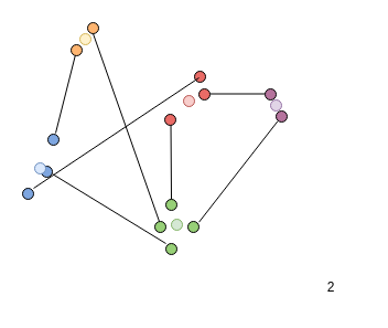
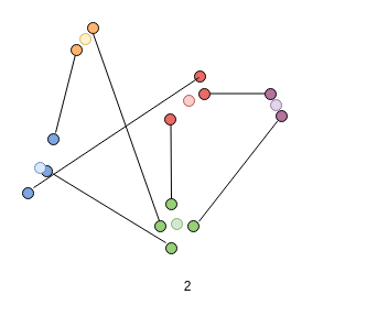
  <mxCell id="0" />
  <mxCell id="1" parent="0" />
  <mxCell id="2" value="" style="ellipse;whiteSpace=wrap;html=1;aspect=fixed;fillColor=#7EA6E0;" parent="1" vertex="1"><mxGeometry x="20" y="170" width="10" height="10" as="geometry" /></mxCell>
  <mxCell id="3" value="" style="ellipse;whiteSpace=wrap;html=1;aspect=fixed;fillColor=#EA6B66;" parent="1" vertex="1"><mxGeometry x="176" y="64" width="10" height="10" as="geometry" /></mxCell>
  <mxCell id="4" value="" style="ellipse;whiteSpace=wrap;html=1;aspect=fixed;fillColor=#97D077;" parent="1" vertex="1"><mxGeometry x="150" y="220" width="10" height="10" as="geometry" /></mxCell>
  <mxCell id="5" value="" style="ellipse;whiteSpace=wrap;html=1;aspect=fixed;fillColor=#B5739D;" parent="1" vertex="1"><mxGeometry x="250" y="100" width="10" height="10" as="geometry" /></mxCell>
  <mxCell id="6" value="" style="endArrow=ERone;startArrow=none;html=1;rounded=0;startFill=0;endFill=0;dashed=1;" parent="1" source="18" edge="1"><mxGeometry width="50" height="50" relative="1" as="geometry"><mxPoint x="50" y="120" as="sourcePoint" /><mxPoint x="70" y="40" as="targetPoint" /></mxGeometry></mxCell>
  <mxCell id="7" value="" style="endArrow=none;startArrow=none;html=1;rounded=0;entryX=0;entryY=0;entryDx=0;entryDy=0;exitX=1;exitY=1;exitDx=0;exitDy=0;startFill=0;endFill=0;" parent="1" edge="1"><mxGeometry width="50" height="50" relative="1" as="geometry"><mxPoint x="47.076" y="157.076" as="sourcePoint" /><mxPoint x="150.004" y="220.004" as="targetPoint" /></mxGeometry></mxCell>
  <mxCell id="8" value="" style="endArrow=none;startArrow=none;html=1;rounded=0;exitX=1;exitY=0;exitDx=0;exitDy=0;startFill=0;endFill=0;" parent="1" edge="1"><mxGeometry width="50" height="50" relative="1" as="geometry"><mxPoint x="179.996" y="200.734" as="sourcePoint" /><mxPoint x="251.46" y="109.27" as="targetPoint" /></mxGeometry></mxCell>
  <mxCell id="9" value="" style="endArrow=none;startArrow=none;html=1;rounded=0;startFill=0;endFill=0;" parent="1" edge="1"><mxGeometry width="50" height="50" relative="1" as="geometry"><mxPoint x="190" y="84.5" as="sourcePoint" /><mxPoint x="240" y="84.5" as="targetPoint" /></mxGeometry></mxCell>
  <mxCell id="10" value="" style="endArrow=none;startArrow=none;html=1;rounded=0;startFill=0;endFill=0;" parent="1" source="15" edge="1"><mxGeometry width="50" height="50" relative="1" as="geometry"><mxPoint x="154.5" y="185" as="sourcePoint" /><mxPoint x="154.5" y="110" as="targetPoint" /></mxGeometry></mxCell>
  <mxCell id="11" value="" style="endArrow=none;startArrow=none;html=1;rounded=0;startFill=0;endFill=0;" parent="1" edge="1"><mxGeometry width="50" height="50" relative="1" as="geometry"><mxPoint x="30" y="170" as="sourcePoint" /><mxPoint x="180" y="70" as="targetPoint" /></mxGeometry></mxCell>
  <mxCell id="12" value="" style="endArrow=ERone;startArrow=none;html=1;rounded=0;entryX=0.5;entryY=1;entryDx=0;entryDy=0;startFill=0;endFill=0;dashed=1;" parent="1" source="20" edge="1"><mxGeometry width="50" height="50" relative="1" as="geometry"><mxPoint x="144" y="200" as="sourcePoint" /><mxPoint x="84" y="20" as="targetPoint" /></mxGeometry></mxCell>
  <mxCell id="13" value="" style="ellipse;whiteSpace=wrap;html=1;aspect=fixed;fillColor=#B5739D;" parent="1" vertex="1"><mxGeometry x="240" y="80" width="10" height="10" as="geometry" /></mxCell>
  <mxCell id="14" value="" style="ellipse;whiteSpace=wrap;html=1;aspect=fixed;fillColor=#97D077;" parent="1" vertex="1"><mxGeometry x="170" y="200" width="10" height="10" as="geometry" /></mxCell>
  <mxCell id="15" value="" style="ellipse;whiteSpace=wrap;html=1;aspect=fixed;fillColor=#97D077;" parent="1" vertex="1"><mxGeometry x="150" y="180" width="10" height="10" as="geometry" /></mxCell>
  <mxCell id="16" value="" style="endArrow=none;startArrow=ERone;html=1;rounded=0;startFill=0;endFill=0;dashed=1;" parent="1" target="15" edge="1"><mxGeometry width="50" height="50" relative="1" as="geometry"><mxPoint x="154.5" y="185" as="sourcePoint" /><mxPoint x="154.5" y="110" as="targetPoint" /></mxGeometry></mxCell>
  <mxCell id="17" value="" style="ellipse;whiteSpace=wrap;html=1;aspect=fixed;fillColor=#97D077;" parent="1" vertex="1"><mxGeometry x="140" y="200" width="10" height="10" as="geometry" /></mxCell>
  <mxCell id="18" value="" style="ellipse;whiteSpace=wrap;html=1;aspect=fixed;fillColor=#FFB570;" parent="1" vertex="1"><mxGeometry x="64" y="40" width="10" height="10" as="geometry" /></mxCell>
  <mxCell id="19" value="" style="endArrow=none;startArrow=none;html=1;rounded=0;startFill=0;endFill=0;" parent="1" target="18" edge="1"><mxGeometry width="50" height="50" relative="1" as="geometry"><mxPoint x="50" y="120" as="sourcePoint" /><mxPoint x="70" y="40" as="targetPoint" /></mxGeometry></mxCell>
  <mxCell id="20" value="" style="ellipse;whiteSpace=wrap;html=1;aspect=fixed;fillColor=#FFB570;" parent="1" vertex="1"><mxGeometry x="79" y="20" width="10" height="10" as="geometry" /></mxCell>
  <mxCell id="21" value="" style="endArrow=none;startArrow=none;html=1;rounded=0;entryX=0.5;entryY=1;entryDx=0;entryDy=0;startFill=0;endFill=0;" parent="1" target="20" edge="1"><mxGeometry width="50" height="50" relative="1" as="geometry"><mxPoint x="144" y="200" as="sourcePoint" /><mxPoint x="84" y="20" as="targetPoint" /></mxGeometry></mxCell>
  <mxCell id="22" value="" style="ellipse;whiteSpace=wrap;html=1;aspect=fixed;fillColor=#7EA6E0;" parent="1" vertex="1"><mxGeometry x="37" y="150" width="10" height="10" as="geometry" /></mxCell>
  <mxCell id="23" value="" style="ellipse;whiteSpace=wrap;html=1;aspect=fixed;fillColor=#EA6B66;" parent="1" vertex="1"><mxGeometry x="149" y="103" width="10" height="10" as="geometry" /></mxCell>
  <mxCell id="24" value="" style="ellipse;whiteSpace=wrap;html=1;aspect=fixed;fillColor=#EA6B66;" parent="1" vertex="1"><mxGeometry x="180" y="80" width="10" height="10" as="geometry" /></mxCell>
  <mxCell id="25" value="" style="ellipse;whiteSpace=wrap;html=1;aspect=fixed;fillColor=#7EA6E0;" parent="1" vertex="1"><mxGeometry x="43" y="121" width="10" height="10" as="geometry" /></mxCell>
  <mxCell id="26" value="" style="ellipse;whiteSpace=wrap;html=1;aspect=fixed;fillColor=#d5e8d4;strokeColor=#82b366;" parent="1" vertex="1"><mxGeometry x="155" y="198" width="10" height="10" as="geometry" /></mxCell>
  <mxCell id="27" value="" style="ellipse;whiteSpace=wrap;html=1;aspect=fixed;fillColor=#dae8fc;strokeColor=#6c8ebf;" parent="1" vertex="1"><mxGeometry x="31" y="147" width="10" height="10" as="geometry" /></mxCell>
  <mxCell id="28" value="" style="ellipse;whiteSpace=wrap;html=1;aspect=fixed;fillColor=#fff2cc;strokeColor=#d6b656;" parent="1" vertex="1"><mxGeometry x="72" y="30" width="10" height="10" as="geometry" /></mxCell>
  <mxCell id="29" value="" style="ellipse;whiteSpace=wrap;html=1;aspect=fixed;fillColor=#f8cecc;strokeColor=#b85450;" parent="1" vertex="1"><mxGeometry x="166" y="86" width="10" height="10" as="geometry" /></mxCell>
  <mxCell id="30" value="" style="ellipse;whiteSpace=wrap;html=1;aspect=fixed;fillColor=#e1d5e7;strokeColor=#9673a6;" parent="1" vertex="1"><mxGeometry x="245" y="90" width="10" height="10" as="geometry" /></mxCell>
- <mxCell id="31" value="2" style="text;html=1;strokeColor=none;fillColor=none;align=center;verticalAlign=middle;whiteSpace=wrap;rounded=0;" vertex="1" parent="1"><mxGeometry x="270" y="245" width="60" height="30" as="geometry" /></mxCell>
+ <mxCell id="31" value="2" style="text;html=1;strokeColor=none;fillColor=none;align=center;verticalAlign=middle;whiteSpace=wrap;rounded=0;" vertex="1" parent="1"><mxGeometry x="140" y="245" width="60" height="30" as="geometry" /></mxCell>
